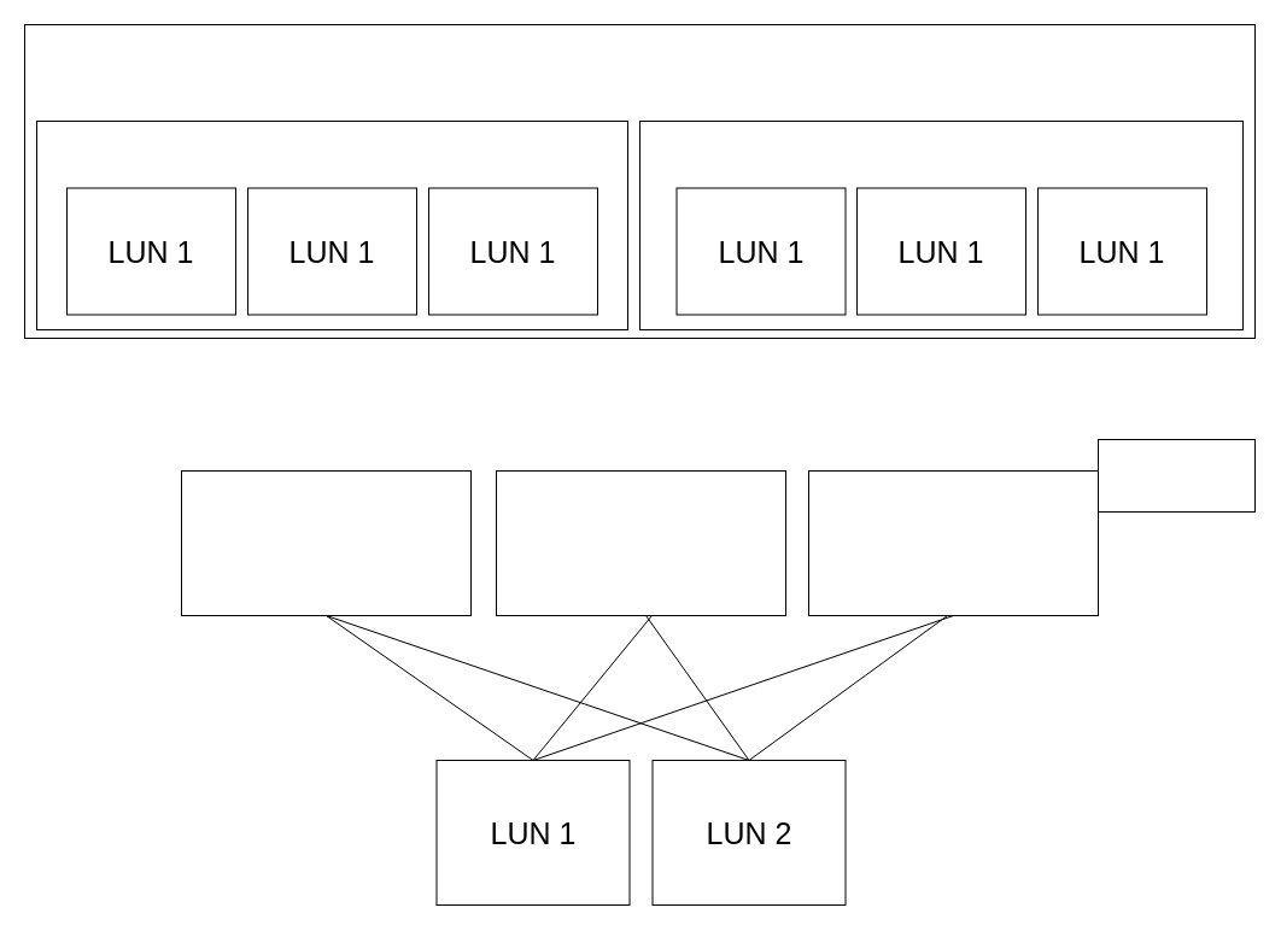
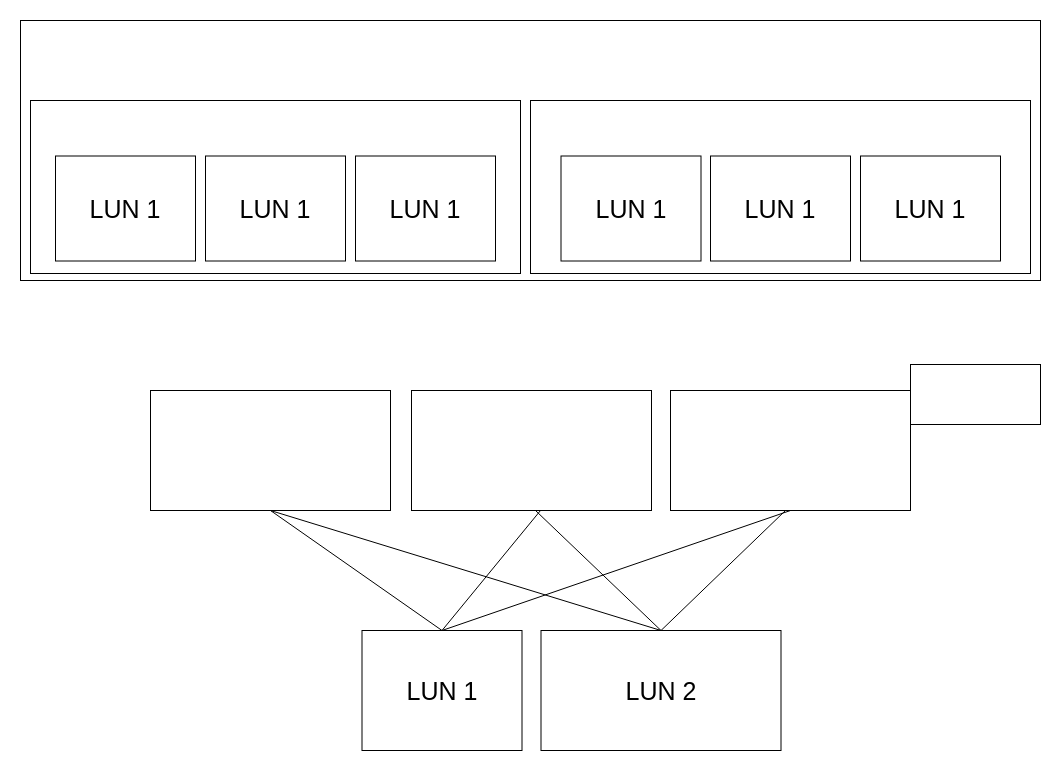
  <mxCell id="0" />
  <mxCell id="1" parent="0" />
  <mxCell id="2" value="" style="rounded=0;whiteSpace=wrap;html=1;" vertex="1" parent="1"><mxGeometry x="150" y="390" width="240" height="120" as="geometry" /></mxCell>
  <mxCell id="3" value="" style="rounded=0;whiteSpace=wrap;html=1;" vertex="1" parent="1"><mxGeometry x="411" y="390" width="240" height="120" as="geometry" /></mxCell>
  <mxCell id="4" value="" style="rounded=0;whiteSpace=wrap;html=1;" vertex="1" parent="1"><mxGeometry x="670" y="390" width="240" height="120" as="geometry" /></mxCell>
  <mxCell id="5" value="&lt;font style=&quot;font-size: 25px;&quot;&gt;LUN 1&lt;/font&gt;" style="rounded=0;whiteSpace=wrap;html=1;" vertex="1" parent="1"><mxGeometry x="361.5" y="630" width="160" height="120" as="geometry" /></mxCell>
- <mxCell id="6" value="&lt;font style=&quot;font-size: 25px;&quot;&gt;LUN 2&lt;/font&gt;" style="rounded=0;whiteSpace=wrap;html=1;" vertex="1" parent="1"><mxGeometry x="540.5" y="630" width="160" height="120" as="geometry" /></mxCell>
+ <mxCell id="6" value="&lt;font style=&quot;font-size: 25px;&quot;&gt;LUN 2&lt;/font&gt;" style="rounded=0;whiteSpace=wrap;html=1;" vertex="1" parent="1"><mxGeometry x="540.5" y="630" width="240" height="120" as="geometry" /></mxCell>
  <mxCell id="7" value="" style="endArrow=none;html=1;rounded=0;entryX=0.5;entryY=1;entryDx=0;entryDy=0;exitX=0.5;exitY=0;exitDx=0;exitDy=0;" edge="1" parent="1" source="5" target="2"><mxGeometry width="50" height="50" relative="1" as="geometry"><mxPoint x="430" y="570" as="sourcePoint" /><mxPoint x="590" y="500" as="targetPoint" /></mxGeometry></mxCell>
  <mxCell id="8" value="" style="endArrow=none;html=1;rounded=0;exitX=0.5;exitY=0;exitDx=0;exitDy=0;" edge="1" parent="1" source="5"><mxGeometry width="50" height="50" relative="1" as="geometry"><mxPoint x="540" y="550" as="sourcePoint" /><mxPoint x="540" y="510" as="targetPoint" /></mxGeometry></mxCell>
  <mxCell id="9" value="" style="endArrow=none;html=1;rounded=0;exitX=0.5;exitY=0;exitDx=0;exitDy=0;entryX=0.5;entryY=1;entryDx=0;entryDy=0;" edge="1" parent="1" source="5" target="4"><mxGeometry width="50" height="50" relative="1" as="geometry"><mxPoint x="540" y="550" as="sourcePoint" /><mxPoint x="590" y="500" as="targetPoint" /></mxGeometry></mxCell>
  <mxCell id="10" value="" style="endArrow=none;html=1;rounded=0;entryX=0.5;entryY=0;entryDx=0;entryDy=0;exitX=0.5;exitY=1;exitDx=0;exitDy=0;" edge="1" parent="1" source="2" target="6"><mxGeometry width="50" height="50" relative="1" as="geometry"><mxPoint x="515" y="530" as="sourcePoint" /><mxPoint x="565" y="480" as="targetPoint" /></mxGeometry></mxCell>
  <mxCell id="11" value="" style="endArrow=none;html=1;rounded=0;exitX=0.5;exitY=0;exitDx=0;exitDy=0;" edge="1" parent="1" source="6"><mxGeometry width="50" height="50" relative="1" as="geometry"><mxPoint x="515" y="530" as="sourcePoint" /><mxPoint x="535" y="510" as="targetPoint" /></mxGeometry></mxCell>
  <mxCell id="12" value="" style="endArrow=none;html=1;rounded=0;exitX=0.5;exitY=0;exitDx=0;exitDy=0;" edge="1" parent="1" source="6"><mxGeometry width="50" height="50" relative="1" as="geometry"><mxPoint x="515" y="530" as="sourcePoint" /><mxPoint x="785" y="510" as="targetPoint" /></mxGeometry></mxCell>
  <mxCell id="13" value="" style="rounded=0;whiteSpace=wrap;html=1;fontSize=25;" vertex="1" parent="1"><mxGeometry x="20" y="20" width="1020" height="260" as="geometry" /></mxCell>
  <mxCell id="14" value="" style="rounded=0;whiteSpace=wrap;html=1;fontSize=25;" vertex="1" parent="1"><mxGeometry x="30" y="100" width="490" height="173" as="geometry" /></mxCell>
  <mxCell id="15" value="" style="rounded=0;whiteSpace=wrap;html=1;fontSize=25;" vertex="1" parent="1"><mxGeometry x="530" y="100" width="500" height="173" as="geometry" /></mxCell>
  <mxCell id="16" value="&lt;font style=&quot;font-size: 25px;&quot;&gt;LUN 1&lt;/font&gt;" style="rounded=0;whiteSpace=wrap;html=1;" vertex="1" parent="1"><mxGeometry x="205" y="155.5" width="140" height="105" as="geometry" /></mxCell>
  <mxCell id="17" value="&lt;font style=&quot;font-size: 25px;&quot;&gt;LUN 1&lt;/font&gt;" style="rounded=0;whiteSpace=wrap;html=1;" vertex="1" parent="1"><mxGeometry x="355" y="155.5" width="140" height="105" as="geometry" /></mxCell>
  <mxCell id="18" value="&lt;font style=&quot;font-size: 25px;&quot;&gt;LUN 1&lt;/font&gt;" style="rounded=0;whiteSpace=wrap;html=1;" vertex="1" parent="1"><mxGeometry x="560.5" y="155.5" width="140" height="105" as="geometry" /></mxCell>
  <mxCell id="19" value="&lt;font style=&quot;font-size: 25px;&quot;&gt;LUN 1&lt;/font&gt;" style="rounded=0;whiteSpace=wrap;html=1;" vertex="1" parent="1"><mxGeometry x="710" y="155.5" width="140" height="105" as="geometry" /></mxCell>
  <mxCell id="20" value="" style="rounded=0;whiteSpace=wrap;html=1;fontSize=25;" vertex="1" parent="1"><mxGeometry x="910" y="364" width="130" height="60" as="geometry" /></mxCell>
  <mxCell id="21" value="&lt;font style=&quot;font-size: 25px;&quot;&gt;LUN 1&lt;/font&gt;" style="rounded=0;whiteSpace=wrap;html=1;" vertex="1" parent="1"><mxGeometry x="55" y="155.5" width="140" height="105" as="geometry" /></mxCell>
  <mxCell id="22" value="&lt;font style=&quot;font-size: 25px;&quot;&gt;LUN 1&lt;/font&gt;" style="rounded=0;whiteSpace=wrap;html=1;" vertex="1" parent="1"><mxGeometry x="860" y="155.5" width="140" height="105" as="geometry" /></mxCell>
